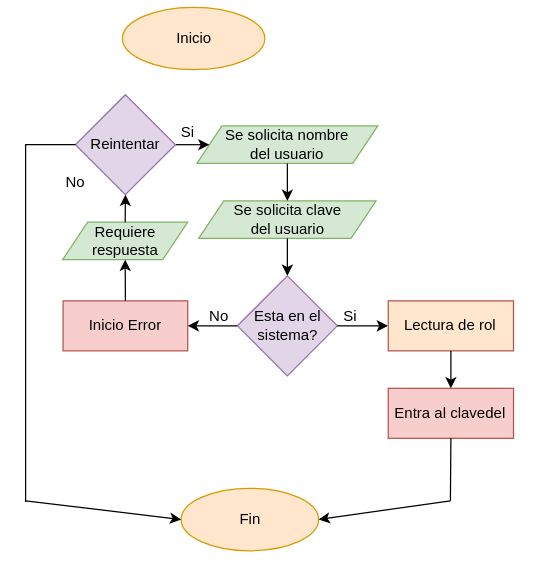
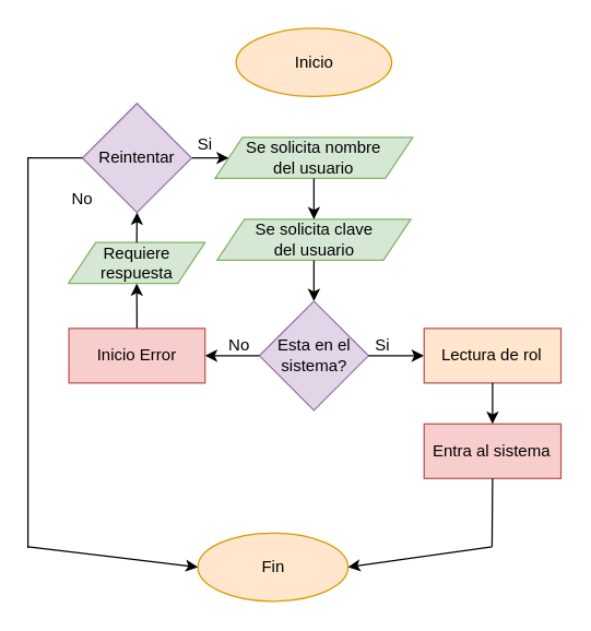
  <mxCell id="0" />
  <mxCell id="1" parent="0" />
  <mxCell id="2" value="Fin" style="ellipse;whiteSpace=wrap;html=1;fillColor=#ffe6cc;strokeColor=#d79b00;" vertex="1" parent="1"><mxGeometry x="144.5" y="390" width="110" height="50" as="geometry" /></mxCell>
- <mxCell id="3" value="Inicio" style="ellipse;whiteSpace=wrap;html=1;fillColor=#ffe6cc;strokeColor=#d79b00;" vertex="1" parent="1"><mxGeometry x="97.5" y="5" width="114" height="50" as="geometry" /></mxCell>
+ <mxCell id="3" value="Inicio" style="ellipse;whiteSpace=wrap;html=1;fillColor=#ffe6cc;strokeColor=#d79b00;" vertex="1" parent="1"><mxGeometry x="172.5" y="20" width="114" height="50" as="geometry" /></mxCell>
  <mxCell id="4" value="Se solicita nombre&lt;br&gt;del usuario" style="shape=parallelogram;perimeter=parallelogramPerimeter;whiteSpace=wrap;html=1;fixedSize=1;fillColor=#d5e8d4;strokeColor=#82b366;" vertex="1" parent="1"><mxGeometry x="157.12" y="100" width="144.75" height="30" as="geometry" /></mxCell>
  <mxCell id="5" value="Se solicita clave&lt;br style=&quot;border-color: var(--border-color);&quot;&gt;del usuario" style="shape=parallelogram;perimeter=parallelogramPerimeter;whiteSpace=wrap;html=1;fixedSize=1;fillColor=#d5e8d4;strokeColor=#82b366;" vertex="1" parent="1"><mxGeometry x="158.57" y="160" width="141.87" height="30" as="geometry" /></mxCell>
  <mxCell id="6" value="" style="endArrow=classic;html=1;entryX=0.5;entryY=0;entryDx=0;entryDy=0;exitX=0.5;exitY=1;exitDx=0;exitDy=0;" edge="1" parent="1" source="4" target="5"><mxGeometry width="50" height="50" relative="1" as="geometry"><mxPoint x="239.5" y="80" as="sourcePoint" /><mxPoint x="239.5" y="110" as="targetPoint" /></mxGeometry></mxCell>
  <mxCell id="7" value="" style="endArrow=classic;html=1;entryX=0.5;entryY=0;entryDx=0;entryDy=0;exitX=0.5;exitY=1;exitDx=0;exitDy=0;" edge="1" parent="1" source="5" target="8"><mxGeometry width="50" height="50" relative="1" as="geometry"><mxPoint x="229.4" y="190" as="sourcePoint" /><mxPoint x="229.4" y="220" as="targetPoint" /></mxGeometry></mxCell>
  <mxCell id="8" value="Esta en el sistema?" style="rhombus;whiteSpace=wrap;html=1;fillColor=#e1d5e7;strokeColor=#9673a6;" vertex="1" parent="1"><mxGeometry x="189.5" y="220" width="80" height="80" as="geometry" /></mxCell>
  <mxCell id="9" value="" style="endArrow=classic;html=1;exitX=1;exitY=0.5;exitDx=0;exitDy=0;" edge="1" parent="1" source="8"><mxGeometry width="50" height="50" relative="1" as="geometry"><mxPoint x="280" y="250" as="sourcePoint" /><mxPoint x="310" y="260" as="targetPoint" /></mxGeometry></mxCell>
  <mxCell id="10" value="" style="endArrow=classic;html=1;exitX=0;exitY=0.5;exitDx=0;exitDy=0;" edge="1" parent="1" source="8" target="18"><mxGeometry width="50" height="50" relative="1" as="geometry"><mxPoint x="277.98" y="270.4" as="sourcePoint" /><mxPoint x="150" y="260" as="targetPoint" /></mxGeometry></mxCell>
  <mxCell id="11" value="No" style="text;html=1;strokeColor=none;fillColor=none;align=center;verticalAlign=middle;whiteSpace=wrap;rounded=0;" vertex="1" parent="1"><mxGeometry x="150" y="238" width="50" height="30" as="geometry" /></mxCell>
  <mxCell id="12" value="Si" style="text;html=1;strokeColor=none;fillColor=none;align=center;verticalAlign=middle;whiteSpace=wrap;rounded=0;" vertex="1" parent="1"><mxGeometry x="250.25" y="238" width="60" height="30" as="geometry" /></mxCell>
  <mxCell id="13" value="Lectura de rol" style="rounded=0;whiteSpace=wrap;html=1;fillColor=#ffe6cc;strokeColor=#b85450;" vertex="1" parent="1"><mxGeometry x="310.25" y="240" width="100.25" height="40" as="geometry" /></mxCell>
- <mxCell id="14" value="Entra al clavedel" style="rounded=0;whiteSpace=wrap;html=1;fillColor=#f8cecc;strokeColor=#b85450;" vertex="1" parent="1"><mxGeometry x="310.25" y="310" width="100.25" height="40" as="geometry" /></mxCell>
+ <mxCell id="14" value="Entra al sistema" style="rounded=0;whiteSpace=wrap;html=1;fillColor=#f8cecc;strokeColor=#b85450;" vertex="1" parent="1"><mxGeometry x="310.25" y="310" width="100.25" height="40" as="geometry" /></mxCell>
  <mxCell id="15" value="" style="endArrow=classic;html=1;entryX=0.5;entryY=0;entryDx=0;entryDy=0;exitX=0.5;exitY=1;exitDx=0;exitDy=0;" edge="1" parent="1" source="13" target="14"><mxGeometry width="50" height="50" relative="1" as="geometry"><mxPoint x="239.5" y="200" as="sourcePoint" /><mxPoint x="239.5" y="230" as="targetPoint" /></mxGeometry></mxCell>
  <mxCell id="16" value="" style="endArrow=classic;html=1;entryX=1;entryY=0.5;entryDx=0;entryDy=0;" edge="1" parent="1" target="2"><mxGeometry width="50" height="50" relative="1" as="geometry"><mxPoint x="360" y="400" as="sourcePoint" /><mxPoint x="290" y="280" as="targetPoint" /></mxGeometry></mxCell>
  <mxCell id="17" value="" style="endArrow=none;html=1;entryX=0.5;entryY=1;entryDx=0;entryDy=0;" edge="1" parent="1" target="14"><mxGeometry width="50" height="50" relative="1" as="geometry"><mxPoint x="360" y="400" as="sourcePoint" /><mxPoint x="290" y="280" as="targetPoint" /></mxGeometry></mxCell>
  <mxCell id="18" value="Inicio Error" style="rounded=0;whiteSpace=wrap;html=1;fillColor=#f8cecc;strokeColor=#b85450;" vertex="1" parent="1"><mxGeometry x="50" y="240" width="99.75" height="40" as="geometry" /></mxCell>
  <mxCell id="19" value="Requiere&lt;br&gt;respuesta" style="shape=parallelogram;perimeter=parallelogramPerimeter;whiteSpace=wrap;html=1;fixedSize=1;fillColor=#d5e8d4;strokeColor=#82b366;" vertex="1" parent="1"><mxGeometry x="49.63" y="177" width="100.12" height="30" as="geometry" /></mxCell>
  <mxCell id="20" value="" style="endArrow=classic;html=1;exitX=1;exitY=0.5;exitDx=0;exitDy=0;" edge="1" parent="1" source="21" target="4"><mxGeometry width="50" height="50" relative="1" as="geometry"><mxPoint x="-30" y="115" as="sourcePoint" /><mxPoint x="100" y="160" as="targetPoint" /></mxGeometry></mxCell>
  <mxCell id="21" value="Reintentar" style="rhombus;whiteSpace=wrap;html=1;fillColor=#e1d5e7;strokeColor=#9673a6;" vertex="1" parent="1"><mxGeometry x="59.88" y="75" width="80" height="80" as="geometry" /></mxCell>
  <mxCell id="22" value="" style="endArrow=classic;html=1;entryX=0.5;entryY=1;entryDx=0;entryDy=0;exitX=0.5;exitY=0;exitDx=0;exitDy=0;" edge="1" parent="1" source="19" target="21"><mxGeometry width="50" height="50" relative="1" as="geometry"><mxPoint x="10" y="200" as="sourcePoint" /><mxPoint x="60" y="150" as="targetPoint" /></mxGeometry></mxCell>
  <mxCell id="23" value="" style="endArrow=classic;html=1;entryX=0.5;entryY=1;entryDx=0;entryDy=0;exitX=0.5;exitY=0;exitDx=0;exitDy=0;" edge="1" parent="1" source="18" target="19"><mxGeometry width="50" height="50" relative="1" as="geometry"><mxPoint x="10" y="200" as="sourcePoint" /><mxPoint x="60" y="150" as="targetPoint" /></mxGeometry></mxCell>
  <mxCell id="24" value="Si" style="text;html=1;strokeColor=none;fillColor=none;align=center;verticalAlign=middle;whiteSpace=wrap;rounded=0;" vertex="1" parent="1"><mxGeometry x="120" y="90" width="60" height="30" as="geometry" /></mxCell>
  <mxCell id="25" value="" style="endArrow=none;html=1;entryX=0;entryY=0.5;entryDx=0;entryDy=0;" edge="1" parent="1" target="21"><mxGeometry width="50" height="50" relative="1" as="geometry"><mxPoint x="20" y="115" as="sourcePoint" /><mxPoint x="60" y="160" as="targetPoint" /></mxGeometry></mxCell>
  <mxCell id="26" value="" style="endArrow=classic;html=1;entryX=0;entryY=0.5;entryDx=0;entryDy=0;" edge="1" parent="1" target="2"><mxGeometry width="50" height="50" relative="1" as="geometry"><mxPoint x="20" y="400" as="sourcePoint" /><mxPoint x="60" y="280" as="targetPoint" /></mxGeometry></mxCell>
  <mxCell id="27" value="" style="endArrow=none;html=1;" edge="1" parent="1"><mxGeometry width="50" height="50" relative="1" as="geometry"><mxPoint x="20" y="401" as="sourcePoint" /><mxPoint x="20" y="114.5" as="targetPoint" /></mxGeometry></mxCell>
  <mxCell id="28" value="No" style="text;html=1;strokeColor=none;fillColor=none;align=center;verticalAlign=middle;whiteSpace=wrap;rounded=0;" vertex="1" parent="1"><mxGeometry x="30" y="130" width="60" height="30" as="geometry" /></mxCell>
